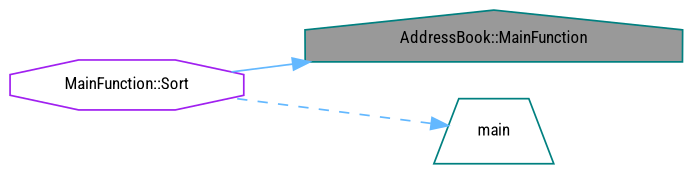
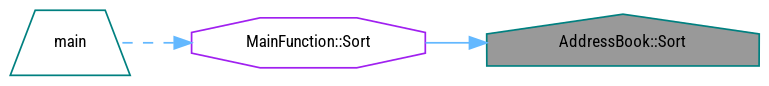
  digraph {
    fontname="Roboto Condensed"
    rankdir=RL
    node [color=teal fillcolor=white fontname="Roboto Condensed" fontsize=10 style=filled]
    edge [color=steelblue1 dir=back fontname="Roboto Condensed" fontsize=10 labelfontname=Helvetica labelfontsize=10]
-   n1 [fillcolor=grey60 fontcolor=black height=0.2 label="AddressBook::MainFunction" shape=house width=0.4]
+   n1 [fillcolor=grey60 fontcolor=black height=0.2 label="AddressBook::Sort" shape=house width=0.4]
    n2 [color=purple height=0.2 label="MainFunction::Sort" shape=octagon width=0.4]
    n3 [height=0.2 label=main shape=trapezium width=0.4]
    n1 -> n2 [style=solid]
-   n3 -> n2 [style=dashed]
+   n2 -> n3 [style=dashed]
  }
